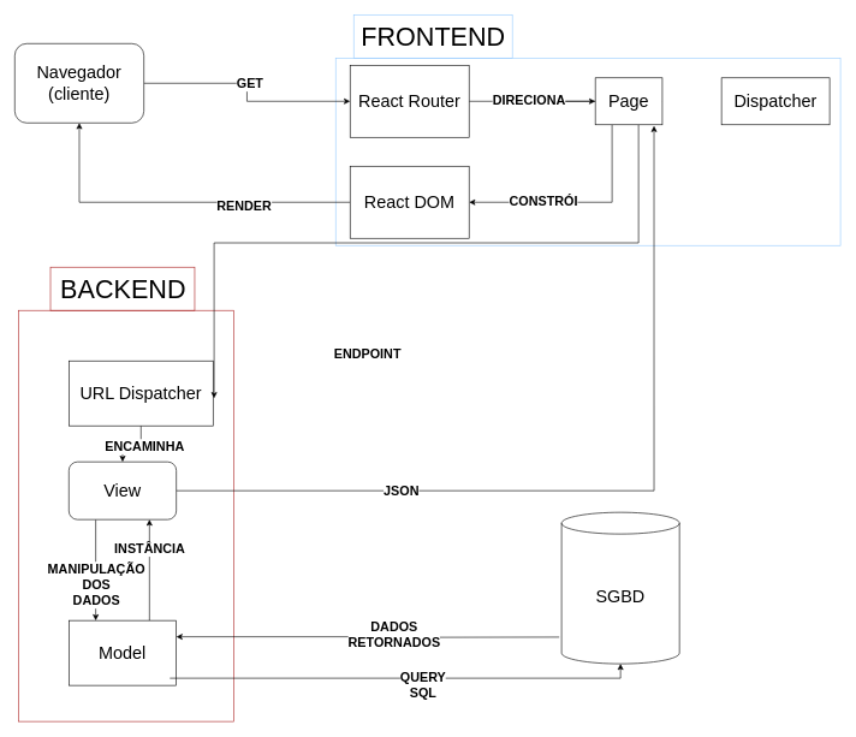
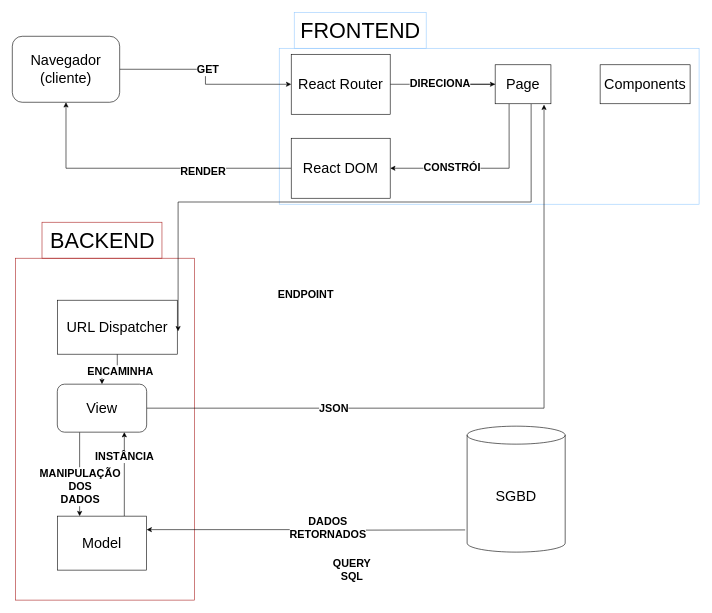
  <mxCell id="0" />
  <mxCell id="1" parent="0" />
  <mxCell id="2" value="" style="rounded=0;whiteSpace=wrap;html=1;strokeColor=#AC2525;" parent="1" vertex="1"><mxGeometry x="25" y="430" width="299" height="570" as="geometry" /></mxCell>
  <mxCell id="3" value="" style="rounded=0;whiteSpace=wrap;html=1;strokeColor=#99CCFF;" parent="1" vertex="1"><mxGeometry x="465" y="80" width="700" height="260" as="geometry" /></mxCell>
  <mxCell id="4" style="edgeStyle=orthogonalEdgeStyle;rounded=0;orthogonalLoop=1;jettySize=auto;html=1;" edge="1" parent="1" source="6" target="8"><mxGeometry relative="1" as="geometry" /></mxCell>
  <mxCell id="5" value="&lt;b&gt;&lt;font style=&quot;font-size: 18px;&quot;&gt;GET&lt;/font&gt;&lt;/b&gt;" style="edgeLabel;html=1;align=center;verticalAlign=middle;resizable=0;points=[];" vertex="1" connectable="0" parent="4"><mxGeometry x="-0.083" y="3" relative="1" as="geometry"><mxPoint as="offset" /></mxGeometry></mxCell>
  <mxCell id="6" value="&lt;span style=&quot;font-size: 24px;&quot;&gt;Navegador (cliente)&lt;/span&gt;" style="rounded=1;whiteSpace=wrap;html=1;" parent="1" vertex="1"><mxGeometry x="20" y="60" width="179" height="110" as="geometry" /></mxCell>
  <mxCell id="7" style="edgeStyle=orthogonalEdgeStyle;rounded=0;orthogonalLoop=1;jettySize=auto;html=1;entryX=0;entryY=0.5;entryDx=0;entryDy=0;" edge="1" parent="1" source="8" target="30"><mxGeometry relative="1" as="geometry" /></mxCell>
  <mxCell id="8" value="&lt;span style=&quot;font-size: 24px;&quot;&gt;React Router&lt;/span&gt;" style="rounded=0;whiteSpace=wrap;html=1;" parent="1" vertex="1"><mxGeometry x="485" y="90" width="165" height="100" as="geometry" /></mxCell>
  <mxCell id="9" style="edgeStyle=orthogonalEdgeStyle;rounded=0;orthogonalLoop=1;jettySize=auto;html=1;exitX=0.5;exitY=1;exitDx=0;exitDy=0;entryX=0.5;entryY=0;entryDx=0;entryDy=0;" parent="1" source="11" target="16" edge="1"><mxGeometry relative="1" as="geometry" /></mxCell>
  <mxCell id="10" value="&lt;font style=&quot;font-size: 18px;&quot;&gt;ENCAMINHA&lt;/font&gt;" style="edgeLabel;html=1;align=center;verticalAlign=middle;resizable=0;points=[];fontStyle=1" parent="9" vertex="1" connectable="0"><mxGeometry x="-0.343" y="-4" relative="1" as="geometry"><mxPoint x="4" y="7" as="offset" /></mxGeometry></mxCell>
  <mxCell id="11" value="&lt;font style=&quot;font-size: 24px;&quot;&gt;URL Dispatcher&lt;/font&gt;" style="rounded=0;whiteSpace=wrap;html=1;fontStyle=0" parent="1" vertex="1"><mxGeometry x="95" y="500" width="200" height="90" as="geometry" /></mxCell>
  <mxCell id="12" style="edgeStyle=orthogonalEdgeStyle;rounded=0;orthogonalLoop=1;jettySize=auto;html=1;exitX=0.25;exitY=1;exitDx=0;exitDy=0;entryX=0.25;entryY=0;entryDx=0;entryDy=0;" parent="1" source="16" target="19" edge="1"><mxGeometry relative="1" as="geometry" /></mxCell>
  <mxCell id="13" value="&lt;span style=&quot;font-size: 18px;&quot;&gt;MANIPULAÇÃO&lt;/span&gt;&lt;div&gt;&lt;span style=&quot;font-size: 18px;&quot;&gt;DOS&lt;/span&gt;&lt;/div&gt;&lt;div&gt;&lt;span style=&quot;font-size: 18px;&quot;&gt;DADOS&lt;/span&gt;&lt;/div&gt;" style="edgeLabel;html=1;align=center;verticalAlign=middle;resizable=0;points=[];fontStyle=1" parent="12" vertex="1" connectable="0"><mxGeometry x="-0.313" relative="1" as="geometry"><mxPoint y="42" as="offset" /></mxGeometry></mxCell>
  <mxCell id="14" style="edgeStyle=orthogonalEdgeStyle;rounded=0;orthogonalLoop=1;jettySize=auto;html=1;entryX=0.876;entryY=1.024;entryDx=0;entryDy=0;exitX=1;exitY=0.5;exitDx=0;exitDy=0;entryPerimeter=0;" parent="1" target="30" edge="1" source="16"><mxGeometry relative="1" as="geometry"><mxPoint x="455.84" y="351.53" as="targetPoint" /><mxPoint x="264" y="618.13" as="sourcePoint" /></mxGeometry></mxCell>
  <mxCell id="15" value="&lt;font style=&quot;font-size: 18px;&quot;&gt;JSON&lt;/font&gt;" style="edgeLabel;html=1;align=center;verticalAlign=middle;resizable=0;points=[];fontStyle=1" parent="14" vertex="1" connectable="0"><mxGeometry x="0.561" y="1" relative="1" as="geometry"><mxPoint x="-350" y="250" as="offset" /></mxGeometry></mxCell>
  <mxCell id="16" value="&lt;font style=&quot;font-size: 24px;&quot;&gt;View&lt;/font&gt;" style="whiteSpace=wrap;html=1;rounded=1;" parent="1" vertex="1"><mxGeometry x="95" y="640" width="149" height="80" as="geometry" /></mxCell>
  <mxCell id="17" style="edgeStyle=orthogonalEdgeStyle;rounded=0;orthogonalLoop=1;jettySize=auto;html=1;exitX=0.75;exitY=0;exitDx=0;exitDy=0;entryX=0.75;entryY=1;entryDx=0;entryDy=0;" parent="1" source="19" target="16" edge="1"><mxGeometry relative="1" as="geometry" /></mxCell>
  <mxCell id="18" value="&lt;font style=&quot;font-size: 18px;&quot;&gt;INSTÂNCIA&lt;/font&gt;" style="edgeLabel;html=1;align=center;verticalAlign=middle;resizable=0;points=[];fontStyle=1" parent="17" vertex="1" connectable="0"><mxGeometry x="0.427" relative="1" as="geometry"><mxPoint as="offset" /></mxGeometry></mxCell>
  <mxCell id="19" value="&lt;font style=&quot;font-size: 24px;&quot;&gt;Model&lt;/font&gt;" style="rounded=0;whiteSpace=wrap;html=1;" parent="1" vertex="1"><mxGeometry x="95" y="860" width="149" height="90" as="geometry" /></mxCell>
  <mxCell id="20" style="edgeStyle=orthogonalEdgeStyle;rounded=0;orthogonalLoop=1;jettySize=auto;html=1;entryX=1;entryY=0.25;entryDx=0;entryDy=0;" parent="1" target="19" edge="1"><mxGeometry relative="1" as="geometry"><mxPoint x="775" y="883" as="sourcePoint" /></mxGeometry></mxCell>
  <mxCell id="21" value="&lt;span style=&quot;font-size: 18px;&quot;&gt;DADOS&lt;/span&gt;&lt;div&gt;&lt;span style=&quot;font-size: 18px;&quot;&gt;RETORNADOS&lt;/span&gt;&lt;/div&gt;" style="edgeLabel;html=1;align=center;verticalAlign=middle;resizable=0;points=[];fontStyle=1" parent="20" vertex="1" connectable="0"><mxGeometry x="0.079" y="-1" relative="1" as="geometry"><mxPoint x="56" y="-2" as="offset" /></mxGeometry></mxCell>
  <mxCell id="22" value="&lt;font style=&quot;font-size: 24px;&quot;&gt;SGBD&lt;/font&gt;" style="shape=cylinder3;whiteSpace=wrap;html=1;boundedLbl=1;backgroundOutline=1;size=15;" parent="1" vertex="1"><mxGeometry x="778.25" y="710" width="163.5" height="210" as="geometry" /></mxCell>
  <mxCell id="23" value="&lt;font style=&quot;font-size: 36px;&quot;&gt;FRONTEND&lt;/font&gt;" style="text;html=1;align=center;verticalAlign=middle;resizable=0;points=[];autosize=1;strokeColor=#99CCFF;fillColor=none;" parent="1" vertex="1"><mxGeometry x="490" y="20" width="220" height="60" as="geometry" /></mxCell>
- <mxCell id="24" style="edgeStyle=orthogonalEdgeStyle;rounded=0;orthogonalLoop=1;jettySize=auto;html=1;entryX=0.5;entryY=1;entryDx=0;entryDy=0;entryPerimeter=0;exitX=0.94;exitY=0.889;exitDx=0;exitDy=0;exitPerimeter=0;" parent="1" source="19" target="22" edge="1"><mxGeometry relative="1" as="geometry" /></mxCell>
  <mxCell id="25" value="&lt;span style=&quot;font-size: 36px;&quot;&gt;BACKEND&lt;/span&gt;" style="text;html=1;align=center;verticalAlign=middle;resizable=0;points=[];autosize=1;strokeColor=#AC2525;fillColor=none;" parent="1" vertex="1"><mxGeometry x="69.5" y="370" width="200" height="60" as="geometry" /></mxCell>
  <mxCell id="26" style="edgeStyle=orthogonalEdgeStyle;rounded=0;orthogonalLoop=1;jettySize=auto;html=1;exitX=0.645;exitY=1;exitDx=0;exitDy=0;entryX=1.007;entryY=0.576;entryDx=0;entryDy=0;entryPerimeter=0;exitPerimeter=0;" parent="1" source="30" target="11" edge="1"><mxGeometry relative="1" as="geometry" /></mxCell>
  <mxCell id="27" value="&lt;font style=&quot;font-size: 18px;&quot;&gt;ENDPOINT&lt;/font&gt;" style="edgeLabel;html=1;align=center;verticalAlign=middle;resizable=0;points=[];fontStyle=1" parent="26" vertex="1" connectable="0"><mxGeometry x="-0.556" y="2" relative="1" as="geometry"><mxPoint x="-325" y="151" as="offset" /></mxGeometry></mxCell>
  <mxCell id="28" style="edgeStyle=orthogonalEdgeStyle;rounded=0;orthogonalLoop=1;jettySize=auto;html=1;exitX=1;exitY=0.5;exitDx=0;exitDy=0;" edge="1" parent="1" source="30" target="32"><mxGeometry relative="1" as="geometry" /></mxCell>
  <mxCell id="29" style="edgeStyle=orthogonalEdgeStyle;rounded=0;orthogonalLoop=1;jettySize=auto;html=1;exitX=0.25;exitY=1;exitDx=0;exitDy=0;entryX=1;entryY=0.5;entryDx=0;entryDy=0;" edge="1" parent="1" source="30" target="34"><mxGeometry relative="1" as="geometry" /></mxCell>
  <mxCell id="30" value="&lt;span style=&quot;font-size: 24px;&quot;&gt;Page&lt;/span&gt;" style="rounded=0;whiteSpace=wrap;html=1;" vertex="1" parent="1"><mxGeometry x="825" y="107.5" width="93" height="65" as="geometry" /></mxCell>
- <mxCell id="31" value="&lt;span style=&quot;font-size: 24px;&quot;&gt;Dispatcher&lt;/span&gt;" style="rounded=0;whiteSpace=wrap;html=1;" vertex="1" parent="1"><mxGeometry x="1000" y="107.5" width="150" height="65" as="geometry" /></mxCell>
+ <mxCell id="31" value="&lt;span style=&quot;font-size: 24px;&quot;&gt;Components&lt;/span&gt;" style="rounded=0;whiteSpace=wrap;html=1;" vertex="1" parent="1"><mxGeometry x="1000" y="107.5" width="150" height="65" as="geometry" /></mxCell>
  <mxCell id="32" value="&lt;span style=&quot;font-size: 18px;&quot;&gt;DIRECIONA&lt;/span&gt;" style="edgeLabel;html=1;align=center;verticalAlign=middle;resizable=0;points=[];fontStyle=1" vertex="1" connectable="0" parent="1"><mxGeometry x="724.995" y="140.005" as="geometry"><mxPoint x="8" y="-2" as="offset" /></mxGeometry></mxCell>
  <mxCell id="33" style="edgeStyle=orthogonalEdgeStyle;rounded=0;orthogonalLoop=1;jettySize=auto;html=1;exitX=0;exitY=0.5;exitDx=0;exitDy=0;entryX=0.5;entryY=1;entryDx=0;entryDy=0;" edge="1" parent="1" source="34" target="6"><mxGeometry relative="1" as="geometry" /></mxCell>
  <mxCell id="34" value="&lt;span style=&quot;font-size: 24px;&quot;&gt;React DOM&lt;/span&gt;" style="rounded=0;whiteSpace=wrap;html=1;" vertex="1" parent="1"><mxGeometry x="485" y="230" width="165" height="100" as="geometry" /></mxCell>
  <mxCell id="35" value="&lt;span style=&quot;font-size: 18px;&quot;&gt;CONSTRÓI&lt;/span&gt;" style="edgeLabel;html=1;align=center;verticalAlign=middle;resizable=0;points=[];fontStyle=1" vertex="1" connectable="0" parent="1"><mxGeometry x="744.995" y="280.005" as="geometry"><mxPoint x="8" y="-2" as="offset" /></mxGeometry></mxCell>
  <mxCell id="36" value="&lt;span style=&quot;font-size: 18px;&quot;&gt;&lt;b&gt;RENDER&lt;/b&gt;&lt;/span&gt;" style="edgeLabel;html=1;align=center;verticalAlign=middle;resizable=0;points=[];" vertex="1" connectable="0" parent="1"><mxGeometry x="355.001" y="290" as="geometry"><mxPoint x="-18" y="-6" as="offset" /></mxGeometry></mxCell>
  <mxCell id="37" value="&lt;span style=&quot;font-size: 18px;&quot;&gt;QUERY&lt;/span&gt;&lt;div&gt;&lt;span style=&quot;font-size: 18px;&quot;&gt;SQL&lt;/span&gt;&lt;/div&gt;" style="edgeLabel;html=1;align=center;verticalAlign=middle;resizable=0;points=[];fontStyle=1" vertex="1" connectable="0" parent="1"><mxGeometry x="585" y="949.998" as="geometry" /></mxCell>
